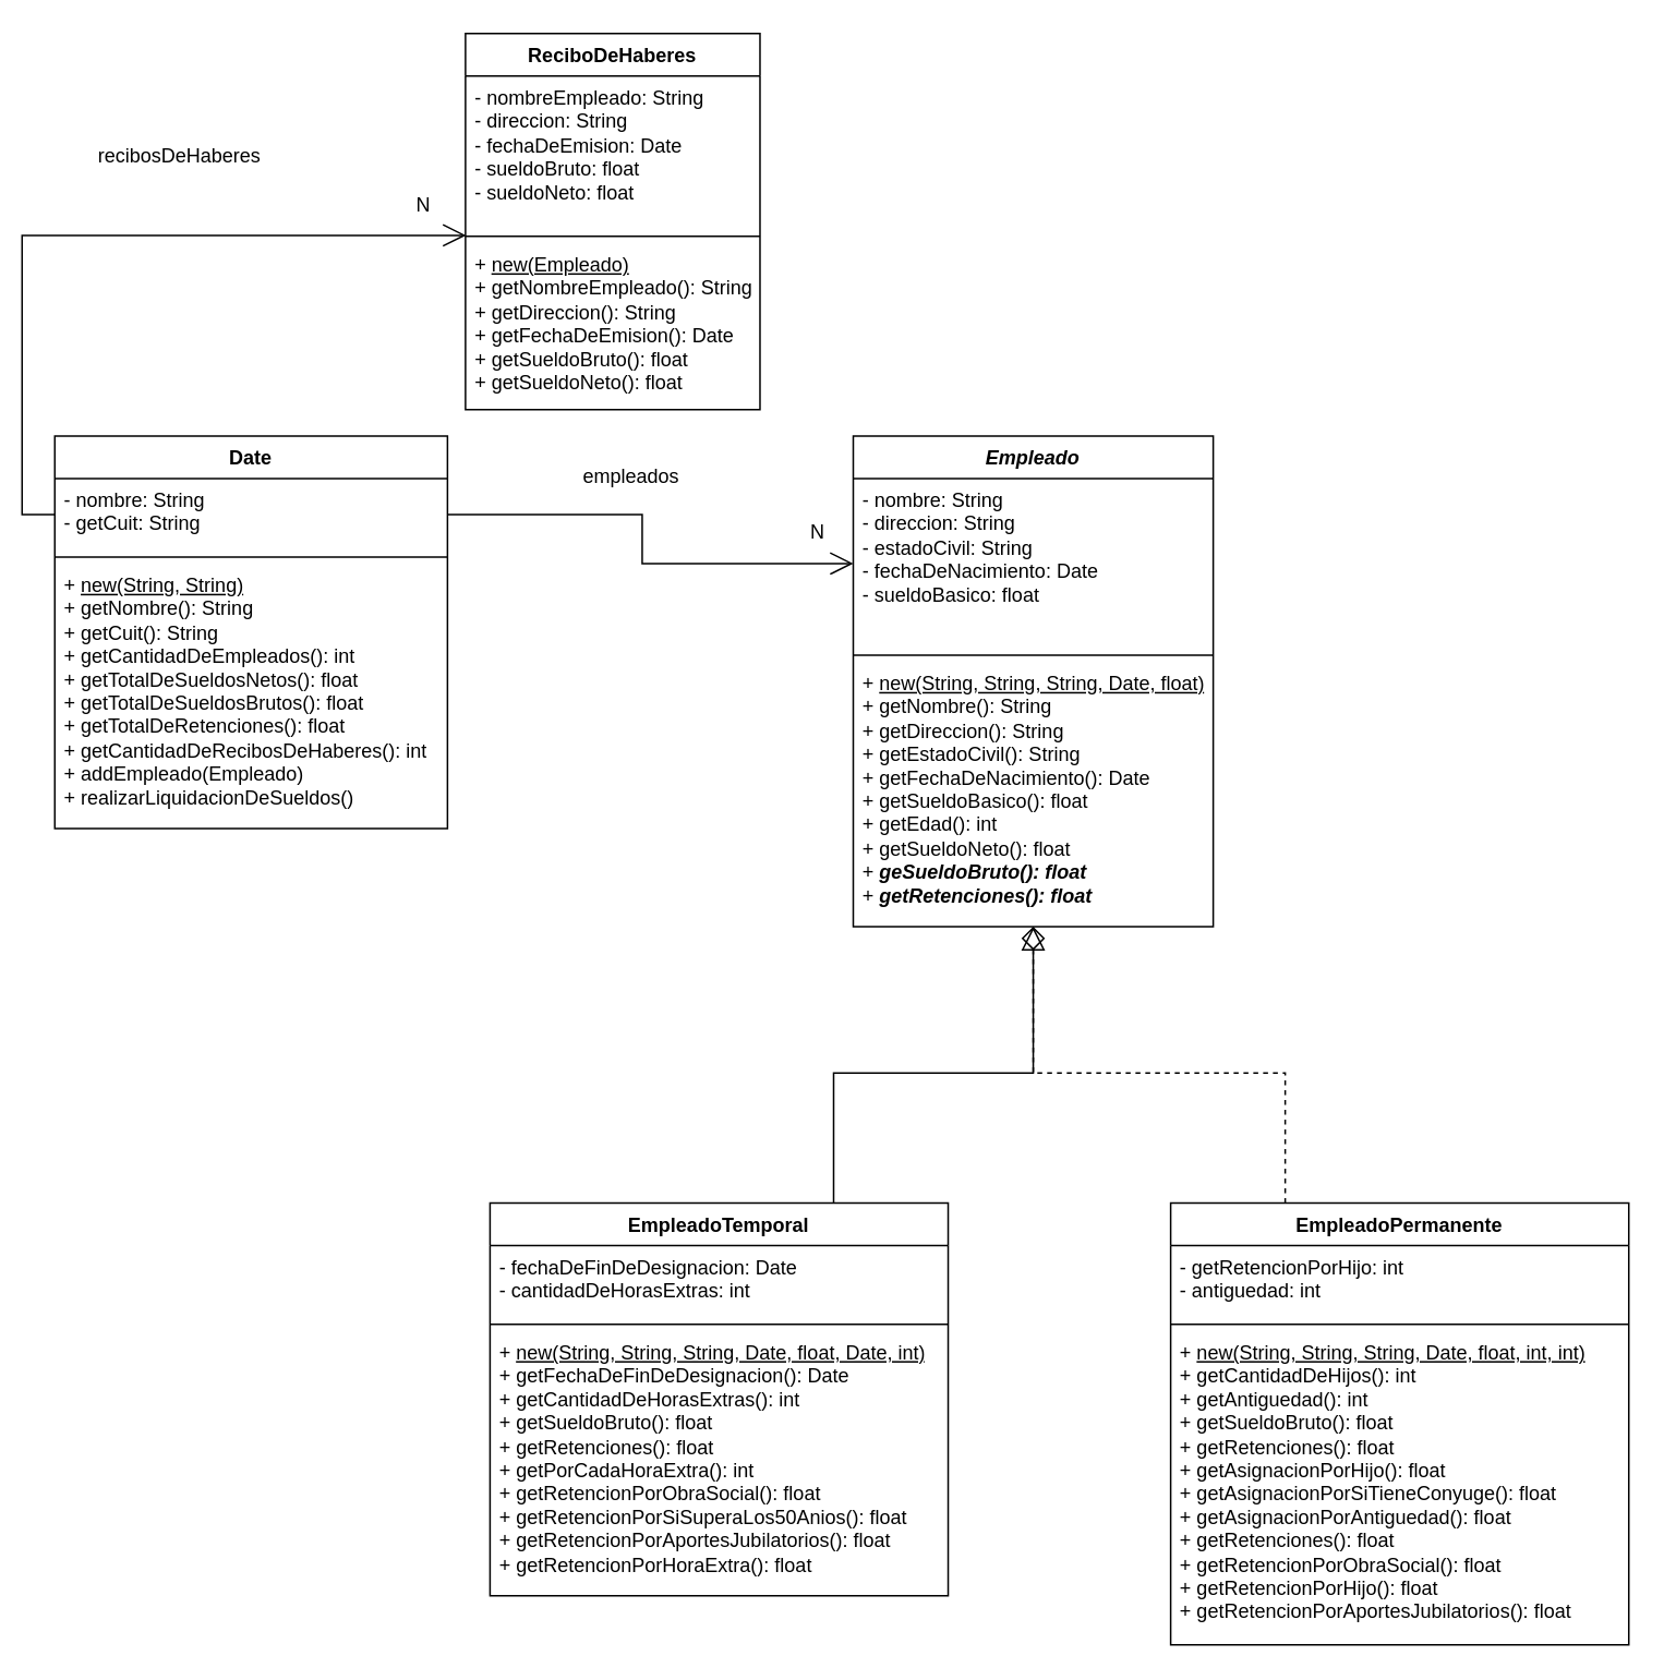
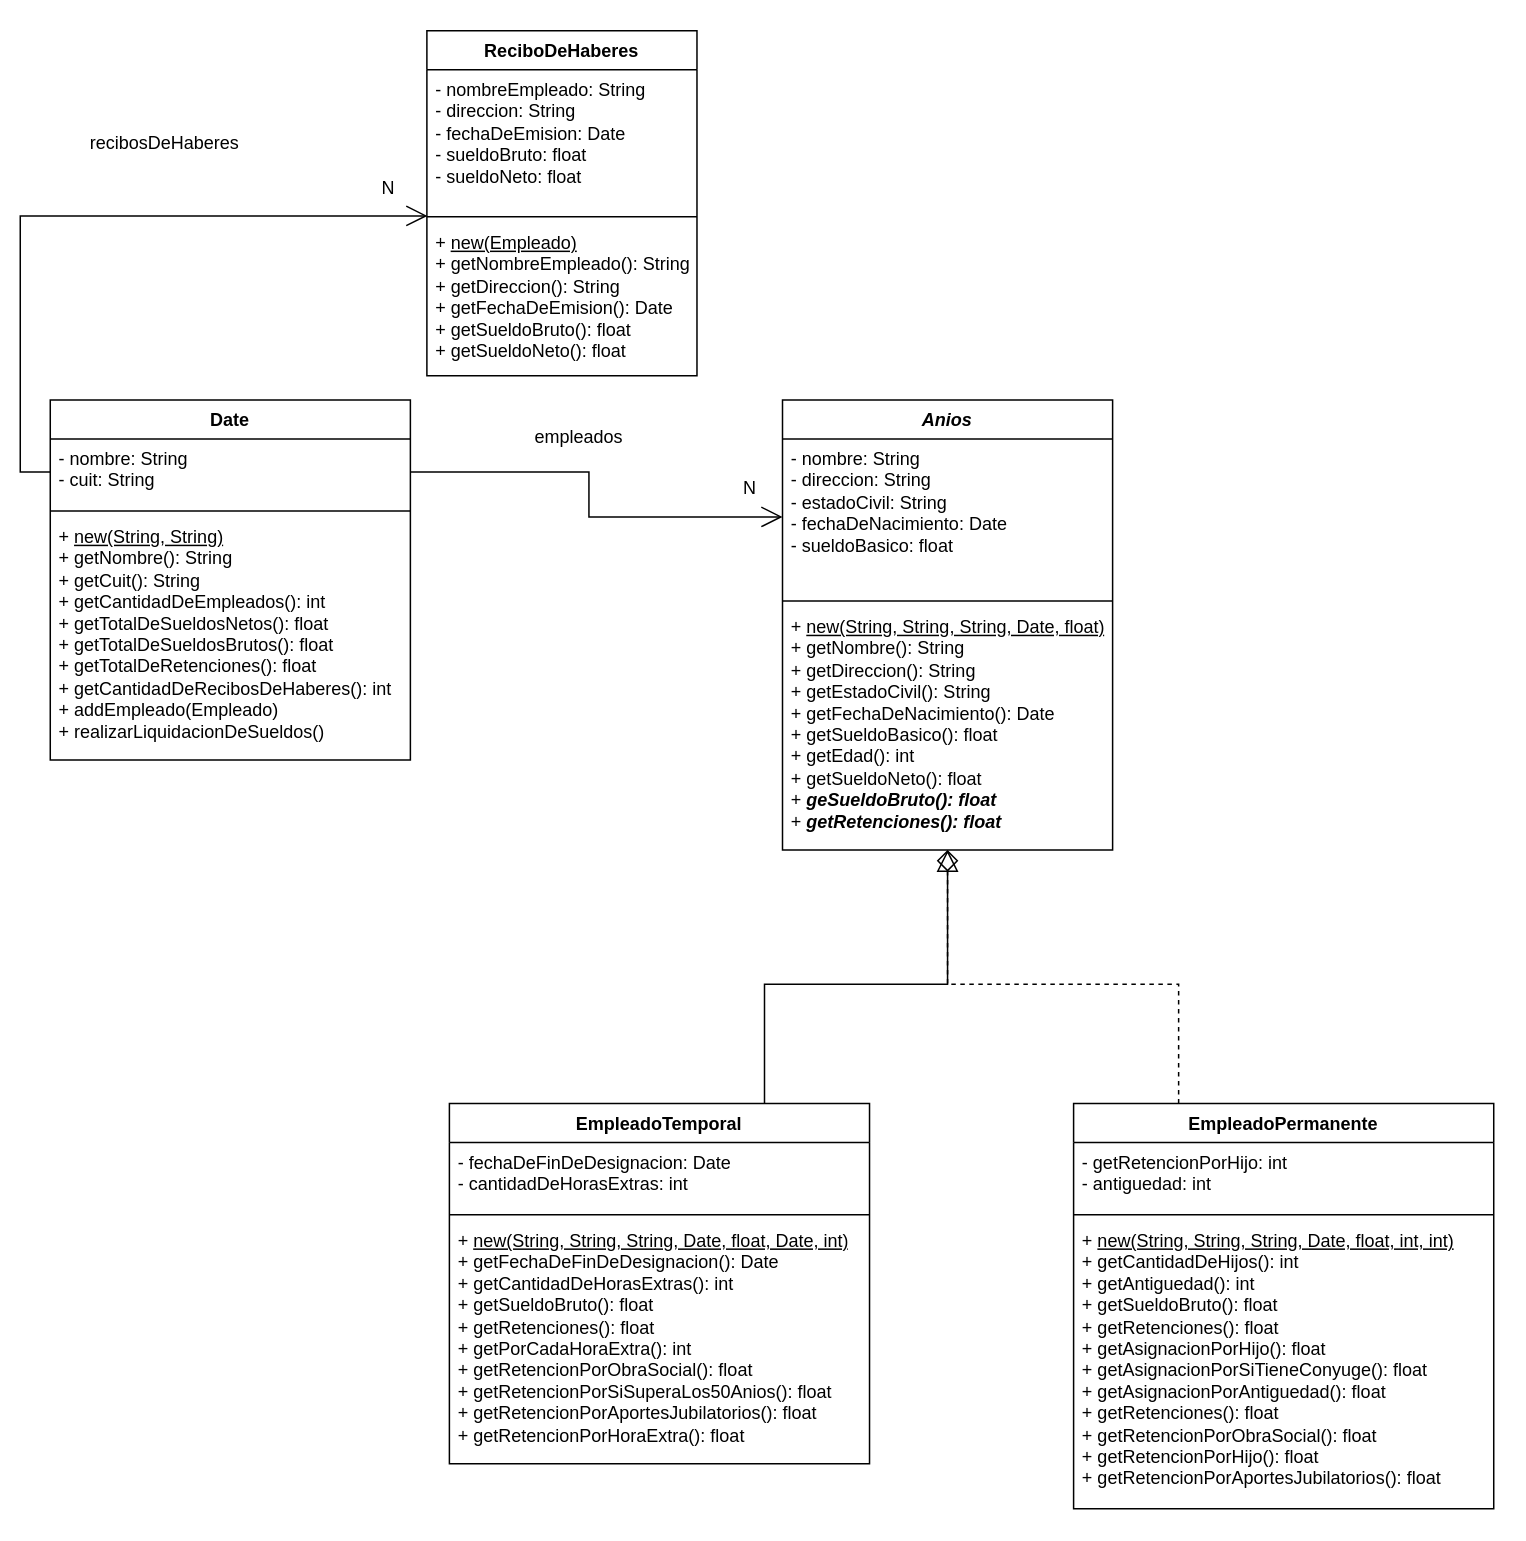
  <mxCell id="0" />
  <mxCell id="1" parent="0" />
  <mxCell id="2" value="Date" style="swimlane;fontStyle=1;align=center;verticalAlign=top;childLayout=stackLayout;horizontal=1;startSize=26;horizontalStack=0;resizeParent=1;resizeParentMax=0;resizeLast=0;collapsible=1;marginBottom=0;whiteSpace=wrap;html=1;" vertex="1" parent="1"><mxGeometry x="20" y="266" width="240" height="240" as="geometry" /></mxCell>
- <mxCell id="3" value="- nombre: String&lt;div&gt;- getCuit: String&lt;/div&gt;" style="text;strokeColor=none;fillColor=none;align=left;verticalAlign=top;spacingLeft=4;spacingRight=4;overflow=hidden;rotatable=0;points=[[0,0.5],[1,0.5]];portConstraint=eastwest;whiteSpace=wrap;html=1;" vertex="1" parent="2"><mxGeometry y="26" width="240" height="44" as="geometry" /></mxCell>
+ <mxCell id="3" value="- nombre: String&lt;div&gt;- cuit: String&lt;/div&gt;" style="text;strokeColor=none;fillColor=none;align=left;verticalAlign=top;spacingLeft=4;spacingRight=4;overflow=hidden;rotatable=0;points=[[0,0.5],[1,0.5]];portConstraint=eastwest;whiteSpace=wrap;html=1;" vertex="1" parent="2"><mxGeometry y="26" width="240" height="44" as="geometry" /></mxCell>
  <mxCell id="4" value="" style="line;strokeWidth=1;fillColor=none;align=left;verticalAlign=middle;spacingTop=-1;spacingLeft=3;spacingRight=3;rotatable=0;labelPosition=right;points=[];portConstraint=eastwest;strokeColor=inherit;" vertex="1" parent="2"><mxGeometry y="70" width="240" height="8" as="geometry" /></mxCell>
  <mxCell id="5" value="+ &lt;u&gt;new(String, String)&lt;/u&gt;&lt;div&gt;+ getNombre(): String&lt;/div&gt;&lt;div&gt;+ getCuit(): String&lt;/div&gt;&lt;div&gt;+ getCantidadDeEmpleados(): int&lt;/div&gt;&lt;div&gt;+ getTotalDeSueldosNetos(): float&lt;/div&gt;&lt;div&gt;+ getTotalDeSueldosBrutos(): float&lt;/div&gt;&lt;div&gt;+ getTotalDeRetenciones(): float&lt;/div&gt;&lt;div&gt;+ getCantidadDeRecibosDeHaberes(): int&lt;/div&gt;&lt;div&gt;+ addEmpleado(Empleado)&lt;/div&gt;&lt;div&gt;+ realizarLiquidacionDeSueldos()&lt;/div&gt;&lt;div&gt;&lt;br&gt;&lt;/div&gt;" style="text;strokeColor=none;fillColor=none;align=left;verticalAlign=top;spacingLeft=4;spacingRight=4;overflow=hidden;rotatable=0;points=[[0,0.5],[1,0.5]];portConstraint=eastwest;whiteSpace=wrap;html=1;" vertex="1" parent="2"><mxGeometry y="78" width="240" height="162" as="geometry" /></mxCell>
- <mxCell id="6" value="&lt;i&gt;Empleado&lt;/i&gt;" style="swimlane;fontStyle=1;align=center;verticalAlign=top;childLayout=stackLayout;horizontal=1;startSize=26;horizontalStack=0;resizeParent=1;resizeParentMax=0;resizeLast=0;collapsible=1;marginBottom=0;whiteSpace=wrap;html=1;" vertex="1" parent="1"><mxGeometry x="508" y="266" width="220" height="300" as="geometry" /></mxCell>
+ <mxCell id="6" value="&lt;i&gt;Anios&lt;/i&gt;" style="swimlane;fontStyle=1;align=center;verticalAlign=top;childLayout=stackLayout;horizontal=1;startSize=26;horizontalStack=0;resizeParent=1;resizeParentMax=0;resizeLast=0;collapsible=1;marginBottom=0;whiteSpace=wrap;html=1;" vertex="1" parent="1"><mxGeometry x="508" y="266" width="220" height="300" as="geometry" /></mxCell>
  <mxCell id="7" value="- nombre: String&lt;div&gt;- direccion: String&lt;/div&gt;&lt;div&gt;- estadoCivil: String&lt;/div&gt;&lt;div&gt;- fechaDeNacimiento: Date&lt;/div&gt;&lt;div&gt;- sueldoBasico: float&lt;/div&gt;" style="text;strokeColor=none;fillColor=none;align=left;verticalAlign=top;spacingLeft=4;spacingRight=4;overflow=hidden;rotatable=0;points=[[0,0.5],[1,0.5]];portConstraint=eastwest;whiteSpace=wrap;html=1;" vertex="1" parent="6"><mxGeometry y="26" width="220" height="104" as="geometry" /></mxCell>
  <mxCell id="8" value="" style="line;strokeWidth=1;fillColor=none;align=left;verticalAlign=middle;spacingTop=-1;spacingLeft=3;spacingRight=3;rotatable=0;labelPosition=right;points=[];portConstraint=eastwest;strokeColor=inherit;" vertex="1" parent="6"><mxGeometry y="130" width="220" height="8" as="geometry" /></mxCell>
  <mxCell id="9" value="+ &lt;u&gt;new(String, String, String, Date, float)&lt;/u&gt;&lt;div&gt;+ getNombre(): String&lt;/div&gt;&lt;div&gt;+ getDireccion(): String&lt;/div&gt;&lt;div&gt;+ getEstadoCivil(): String&lt;/div&gt;&lt;div&gt;+ getFechaDeNacimiento(): Date&lt;/div&gt;&lt;div&gt;+ getSueldoBasico(): float&lt;/div&gt;&lt;div&gt;+ getEdad(): int&lt;/div&gt;&lt;div&gt;+ getSueldoNeto(): float&lt;/div&gt;&lt;div&gt;+ &lt;b&gt;&lt;i&gt;geSueldoBruto(): float&lt;/i&gt;&lt;/b&gt;&lt;/div&gt;&lt;div&gt;+ &lt;i&gt;&lt;b&gt;getRetenciones(): float&lt;/b&gt;&lt;/i&gt;&lt;/div&gt;" style="text;strokeColor=none;fillColor=none;align=left;verticalAlign=top;spacingLeft=4;spacingRight=4;overflow=hidden;rotatable=0;points=[[0,0.5],[1,0.5]];portConstraint=eastwest;whiteSpace=wrap;html=1;" vertex="1" parent="6"><mxGeometry y="138" width="220" height="162" as="geometry" /></mxCell>
  <mxCell id="10" value="empleados" style="text;html=1;align=center;verticalAlign=middle;resizable=0;points=[];autosize=1;strokeColor=none;fillColor=none;" vertex="1" parent="1"><mxGeometry x="332" y="276" width="80" height="30" as="geometry" /></mxCell>
  <mxCell id="11" style="edgeStyle=orthogonalEdgeStyle;rounded=0;orthogonalLoop=1;jettySize=auto;html=1;exitX=1;exitY=0.5;exitDx=0;exitDy=0;endSize=12;endArrow=open;endFill=0;" edge="1" parent="1" source="3" target="7"><mxGeometry relative="1" as="geometry" /></mxCell>
  <mxCell id="12" value="N" style="text;html=1;align=center;verticalAlign=middle;resizable=0;points=[];autosize=1;strokeColor=none;fillColor=none;" vertex="1" parent="1"><mxGeometry x="471" y="310" width="30" height="30" as="geometry" /></mxCell>
  <mxCell id="13" style="edgeStyle=orthogonalEdgeStyle;rounded=0;orthogonalLoop=1;jettySize=auto;html=1;exitX=0.75;exitY=0;exitDx=0;exitDy=0;endArrow=diamond;endFill=0;endSize=12;" edge="1" parent="1" source="14" target="6"><mxGeometry relative="1" as="geometry" /></mxCell>
  <mxCell id="14" value="EmpleadoTemporal" style="swimlane;fontStyle=1;align=center;verticalAlign=top;childLayout=stackLayout;horizontal=1;startSize=26;horizontalStack=0;resizeParent=1;resizeParentMax=0;resizeLast=0;collapsible=1;marginBottom=0;whiteSpace=wrap;html=1;" vertex="1" parent="1"><mxGeometry x="286" y="735" width="280" height="240" as="geometry" /></mxCell>
  <mxCell id="15" value="- fechaDeFinDeDesignacion: Date&lt;div&gt;- cantidadDeHorasExtras: int&lt;/div&gt;" style="text;strokeColor=none;fillColor=none;align=left;verticalAlign=top;spacingLeft=4;spacingRight=4;overflow=hidden;rotatable=0;points=[[0,0.5],[1,0.5]];portConstraint=eastwest;whiteSpace=wrap;html=1;" vertex="1" parent="14"><mxGeometry y="26" width="280" height="44" as="geometry" /></mxCell>
  <mxCell id="16" value="" style="line;strokeWidth=1;fillColor=none;align=left;verticalAlign=middle;spacingTop=-1;spacingLeft=3;spacingRight=3;rotatable=0;labelPosition=right;points=[];portConstraint=eastwest;strokeColor=inherit;" vertex="1" parent="14"><mxGeometry y="70" width="280" height="8" as="geometry" /></mxCell>
  <mxCell id="17" value="+ &lt;u&gt;new(String, String, String, Date, float, Date, int)&lt;/u&gt;&lt;div&gt;+ getFechaDeFinDeDesignacion(): Date&lt;/div&gt;&lt;div&gt;+ getCantidadDeHorasExtras(): int&lt;/div&gt;&lt;div&gt;+ getSueldoBruto(): float&lt;/div&gt;&lt;div&gt;+ getRetenciones(): float&lt;/div&gt;&lt;div&gt;+ getPorCadaHoraExtra(): int&lt;/div&gt;&lt;div&gt;+ getRetencionPorObraSocial(): float&lt;/div&gt;&lt;div&gt;+ getRetencionPorSiSuperaLos50Anios(): float&lt;/div&gt;&lt;div&gt;+ getRetencionPorAportesJubilatorios(): float&lt;/div&gt;&lt;div&gt;+ getRetencionPorHoraExtra(): float&lt;/div&gt;&lt;div&gt;&lt;br&gt;&lt;/div&gt;" style="text;strokeColor=none;fillColor=none;align=left;verticalAlign=top;spacingLeft=4;spacingRight=4;overflow=hidden;rotatable=0;points=[[0,0.5],[1,0.5]];portConstraint=eastwest;whiteSpace=wrap;html=1;" vertex="1" parent="14"><mxGeometry y="78" width="280" height="162" as="geometry" /></mxCell>
  <mxCell id="18" style="edgeStyle=orthogonalEdgeStyle;rounded=0;orthogonalLoop=1;jettySize=auto;html=1;exitX=0.25;exitY=0;exitDx=0;exitDy=0;endArrow=block;endFill=0;endSize=12;dashed=1;" edge="1" parent="1" source="19" target="6"><mxGeometry relative="1" as="geometry" /></mxCell>
  <mxCell id="19" value="EmpleadoPermanente" style="swimlane;fontStyle=1;align=center;verticalAlign=top;childLayout=stackLayout;horizontal=1;startSize=26;horizontalStack=0;resizeParent=1;resizeParentMax=0;resizeLast=0;collapsible=1;marginBottom=0;whiteSpace=wrap;html=1;" vertex="1" parent="1"><mxGeometry x="702" y="735" width="280" height="270" as="geometry" /></mxCell>
  <mxCell id="20" value="- getRetencionPorHijo: int&lt;div&gt;- antiguedad: int&lt;/div&gt;" style="text;strokeColor=none;fillColor=none;align=left;verticalAlign=top;spacingLeft=4;spacingRight=4;overflow=hidden;rotatable=0;points=[[0,0.5],[1,0.5]];portConstraint=eastwest;whiteSpace=wrap;html=1;" vertex="1" parent="19"><mxGeometry y="26" width="280" height="44" as="geometry" /></mxCell>
  <mxCell id="21" value="" style="line;strokeWidth=1;fillColor=none;align=left;verticalAlign=middle;spacingTop=-1;spacingLeft=3;spacingRight=3;rotatable=0;labelPosition=right;points=[];portConstraint=eastwest;strokeColor=inherit;" vertex="1" parent="19"><mxGeometry y="70" width="280" height="8" as="geometry" /></mxCell>
  <mxCell id="22" value="+ &lt;u&gt;new(String, String, String, Date, float, int, int)&lt;/u&gt;&lt;div&gt;&lt;div&gt;+ getCantidadDeHijos(): int&lt;/div&gt;&lt;div&gt;+ getAntiguedad(): int&lt;/div&gt;&lt;div&gt;+ getSueldoBruto(): float&lt;/div&gt;&lt;div&gt;+ getRetenciones(): float&lt;/div&gt;&lt;div&gt;+ getAsignacionPorHijo(): float&lt;/div&gt;&lt;div&gt;+ getAsignacionPorSiTieneConyuge(): float&lt;/div&gt;&lt;div&gt;+ getAsignacionPorAntiguedad(): float&lt;/div&gt;&lt;/div&gt;&lt;div&gt;+ getRetenciones(): float&lt;/div&gt;&lt;div&gt;+ getRetencionPorObraSocial(): float&lt;/div&gt;&lt;div&gt;+ getRetencionPorHijo(): float&lt;/div&gt;&lt;div&gt;+ getRetencionPorAportesJubilatorios(): float&lt;/div&gt;" style="text;strokeColor=none;fillColor=none;align=left;verticalAlign=top;spacingLeft=4;spacingRight=4;overflow=hidden;rotatable=0;points=[[0,0.5],[1,0.5]];portConstraint=eastwest;whiteSpace=wrap;html=1;" vertex="1" parent="19"><mxGeometry y="78" width="280" height="192" as="geometry" /></mxCell>
  <mxCell id="23" value="ReciboDeHaberes" style="swimlane;fontStyle=1;align=center;verticalAlign=top;childLayout=stackLayout;horizontal=1;startSize=26;horizontalStack=0;resizeParent=1;resizeParentMax=0;resizeLast=0;collapsible=1;marginBottom=0;whiteSpace=wrap;html=1;" vertex="1" parent="1"><mxGeometry x="271" y="20" width="180" height="230" as="geometry" /></mxCell>
  <mxCell id="24" value="- nombreEmpleado: String&lt;div&gt;- direccion: String&lt;/div&gt;&lt;div&gt;- fechaDeEmision: Date&lt;/div&gt;&lt;div&gt;- sueldoBruto: float&lt;/div&gt;&lt;div&gt;- sueldoNeto: float&lt;/div&gt;" style="text;strokeColor=none;fillColor=none;align=left;verticalAlign=top;spacingLeft=4;spacingRight=4;overflow=hidden;rotatable=0;points=[[0,0.5],[1,0.5]];portConstraint=eastwest;whiteSpace=wrap;html=1;" vertex="1" parent="23"><mxGeometry y="26" width="180" height="94" as="geometry" /></mxCell>
  <mxCell id="25" value="" style="line;strokeWidth=1;fillColor=none;align=left;verticalAlign=middle;spacingTop=-1;spacingLeft=3;spacingRight=3;rotatable=0;labelPosition=right;points=[];portConstraint=eastwest;strokeColor=inherit;" vertex="1" parent="23"><mxGeometry y="120" width="180" height="8" as="geometry" /></mxCell>
  <mxCell id="26" value="+ &lt;u&gt;new(Empleado)&lt;/u&gt;&lt;div&gt;+ getNombreEmpleado(): String&lt;/div&gt;&lt;div&gt;+ getDireccion(): String&lt;/div&gt;&lt;div&gt;+ getFechaDeEmision(): Date&lt;/div&gt;&lt;div&gt;+ getSueldoBruto(): float&lt;/div&gt;&lt;div&gt;+ getSueldoNeto(): float&lt;/div&gt;" style="text;strokeColor=none;fillColor=none;align=left;verticalAlign=top;spacingLeft=4;spacingRight=4;overflow=hidden;rotatable=0;points=[[0,0.5],[1,0.5]];portConstraint=eastwest;whiteSpace=wrap;html=1;" vertex="1" parent="23"><mxGeometry y="128" width="180" height="102" as="geometry" /></mxCell>
  <mxCell id="27" style="edgeStyle=orthogonalEdgeStyle;rounded=0;orthogonalLoop=1;jettySize=auto;html=1;exitX=0;exitY=0.5;exitDx=0;exitDy=0;entryX=0.002;entryY=1.036;entryDx=0;entryDy=0;entryPerimeter=0;endArrow=open;endFill=0;endSize=12;" edge="1" parent="1" source="3" target="24"><mxGeometry relative="1" as="geometry" /></mxCell>
  <mxCell id="28" value="N" style="text;html=1;align=center;verticalAlign=middle;resizable=0;points=[];autosize=1;strokeColor=none;fillColor=none;" vertex="1" parent="1"><mxGeometry x="230" y="110" width="30" height="30" as="geometry" /></mxCell>
  <mxCell id="29" value="recibosDeHaberes" style="text;html=1;align=center;verticalAlign=middle;resizable=0;points=[];autosize=1;strokeColor=none;fillColor=none;" vertex="1" parent="1"><mxGeometry x="36" y="80" width="120" height="30" as="geometry" /></mxCell>
